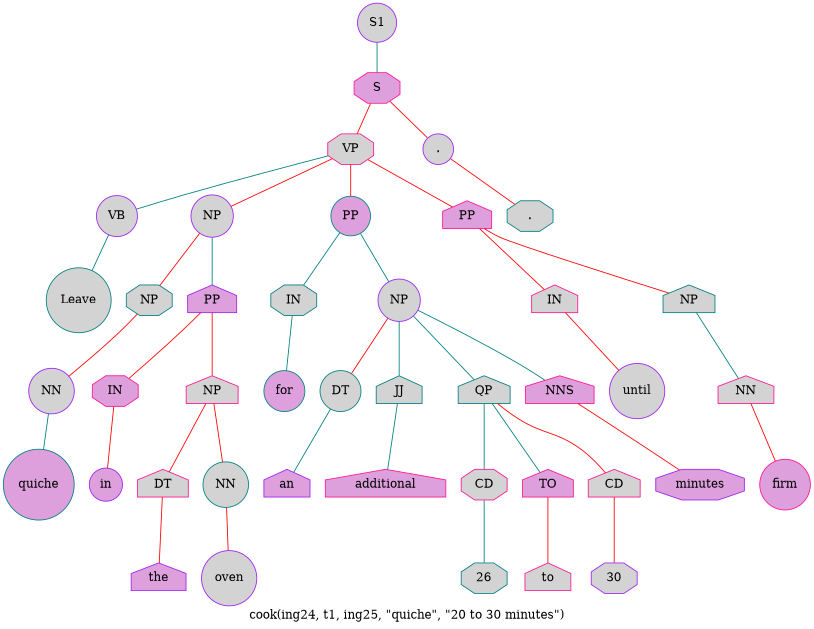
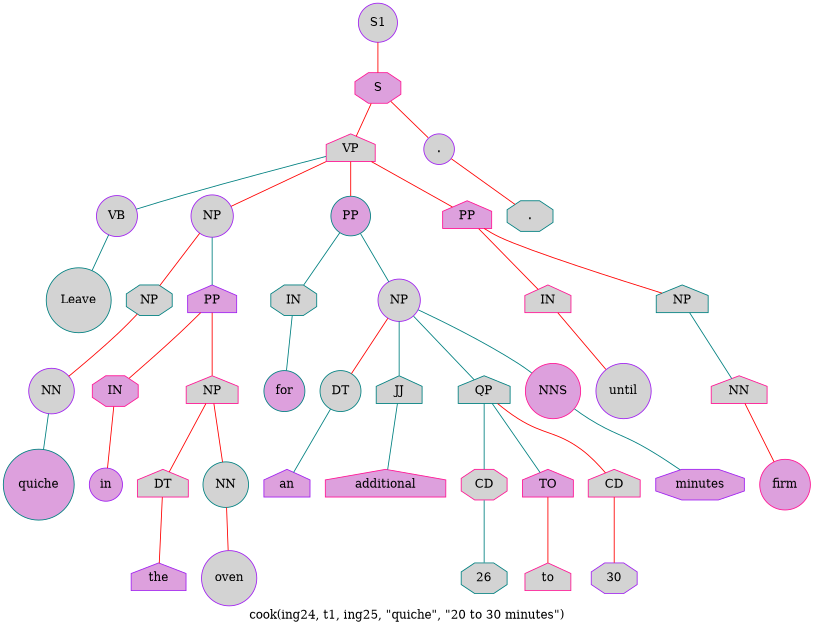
  graph {
    label="cook(ing24, t1, ing25, \"quiche\", \"20 to 30 minutes\")"
    node [color=deeppink fillcolor=lightgrey shape=house style=filled]
    edge [color=red]
    n1 [color=purple label=S1 shape=circle]
    n2 [fillcolor=plum label=S shape=octagon]
-   n3 [label=VP shape=octagon]
+   n3 [label=VP]
    n4 [color=purple label="." shape=circle]
    n5 [color=purple label=VB shape=circle]
    n6 [color=purple label=NP shape=circle]
    n7 [color=teal fillcolor=plum label=PP shape=circle]
    n8 [fillcolor=plum label=PP]
    n9 [color=teal label="." shape=octagon]
    n10 [color=teal label=Leave shape=circle]
    n11 [color=teal label=NP shape=octagon]
    n12 [color=purple fillcolor=plum label=PP]
    n13 [color=teal label=IN shape=octagon]
    n14 [color=purple label=NP shape=circle]
    n15 [label=IN]
    n16 [color=teal label=NP]
    n17 [color=purple label=NN shape=circle]
    n18 [fillcolor=plum label=IN shape=octagon]
    n19 [label=NP]
    n20 [color=teal fillcolor=plum label=quiche shape=circle]
    n21 [color=purple fillcolor=plum label=in shape=circle]
    n22 [label=DT]
    n23 [color=teal label=NN shape=circle]
    n24 [color=purple fillcolor=plum label=the]
    n25 [color=purple label=oven shape=circle]
    n26 [color=teal fillcolor=plum label=for shape=circle]
    n27 [color=teal label=DT shape=circle]
    n28 [color=teal label=JJ]
    n29 [color=teal label=QP]
-   n30 [fillcolor=plum label=NNS]
+   n30 [fillcolor=plum label=NNS shape=circle]
    n31 [color=purple fillcolor=plum label=an]
    n32 [fillcolor=plum label=additional]
    n33 [label=CD shape=octagon]
    n34 [fillcolor=plum label=TO]
    n35 [label=CD]
    n36 [color=purple fillcolor=plum label=minutes shape=octagon]
    n37 [color=teal label=26 shape=octagon]
    n38 [label=to]
    n39 [color=purple label=30 shape=octagon]
    n40 [color=purple label=until shape=circle]
    n41 [label=NN]
    n42 [fillcolor=plum label=firm shape=circle]
-   n1 -- n2 [color=teal]
+   n1 -- n2
    n2 -- n3
    n2 -- n4
    n3 -- n5 [color=teal]
    n3 -- n6
    n3 -- n7
    n3 -- n8
    n4 -- n9
    n5 -- n10 [color=teal]
    n6 -- n11
    n6 -- n12 [color=teal]
    n7 -- n13 [color=teal]
    n7 -- n14 [color=teal]
    n8 -- n15
    n8 -- n16
    n11 -- n17
    n12 -- n18
    n12 -- n19
    n13 -- n26 [color=teal]
    n14 -- n27
    n14 -- n28 [color=teal]
    n14 -- n29 [color=teal]
    n14 -- n30 [color=teal]
    n15 -- n40
    n16 -- n41 [color=teal]
    n17 -- n20 [color=teal]
    n18 -- n21
    n19 -- n22
    n19 -- n23
    n22 -- n24
    n23 -- n25
    n27 -- n31 [color=teal]
    n28 -- n32 [color=teal]
    n29 -- n33 [color=teal]
    n29 -- n34 [color=teal]
    n29 -- n35
-   n30 -- n36
+   n30 -- n36 [color=teal]
    n33 -- n37 [color=teal]
    n34 -- n38
    n35 -- n39
    n41 -- n42
  }
